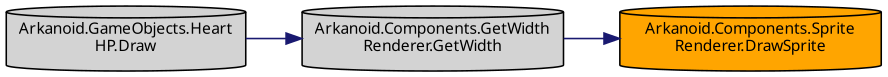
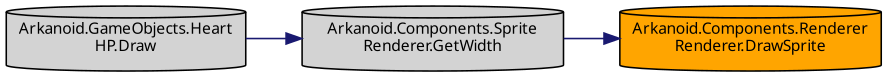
  digraph {
    fontname="Noto Sans"
    rankdir=LR
    node [color=black fillcolor=lightgrey fontname="Noto Sans" fontsize=10 shape=cylinder style=filled]
    edge [color=midnightblue fontname="Noto Sans" fontsize=10 labelfontname=Helvetica labelfontsize=10 style=solid]
    n1 [fontcolor=black height=0.2 label="Arkanoid.GameObjects.Heart\lHP.Draw" width=0.4]
-   n2 [height=0.2 label="Arkanoid.Components.GetWidth\lRenderer.GetWidth" width=0.4]
-   n3 [fillcolor=orange height=0.2 label="Arkanoid.Components.Sprite\lRenderer.DrawSprite" width=0.4]
+   n2 [height=0.2 label="Arkanoid.Components.Sprite\lRenderer.GetWidth" width=0.4]
+   n3 [fillcolor=orange height=0.2 label="Arkanoid.Components.Renderer\lRenderer.DrawSprite" width=0.4]
    n1 -> n2
    n2 -> n3
  }
